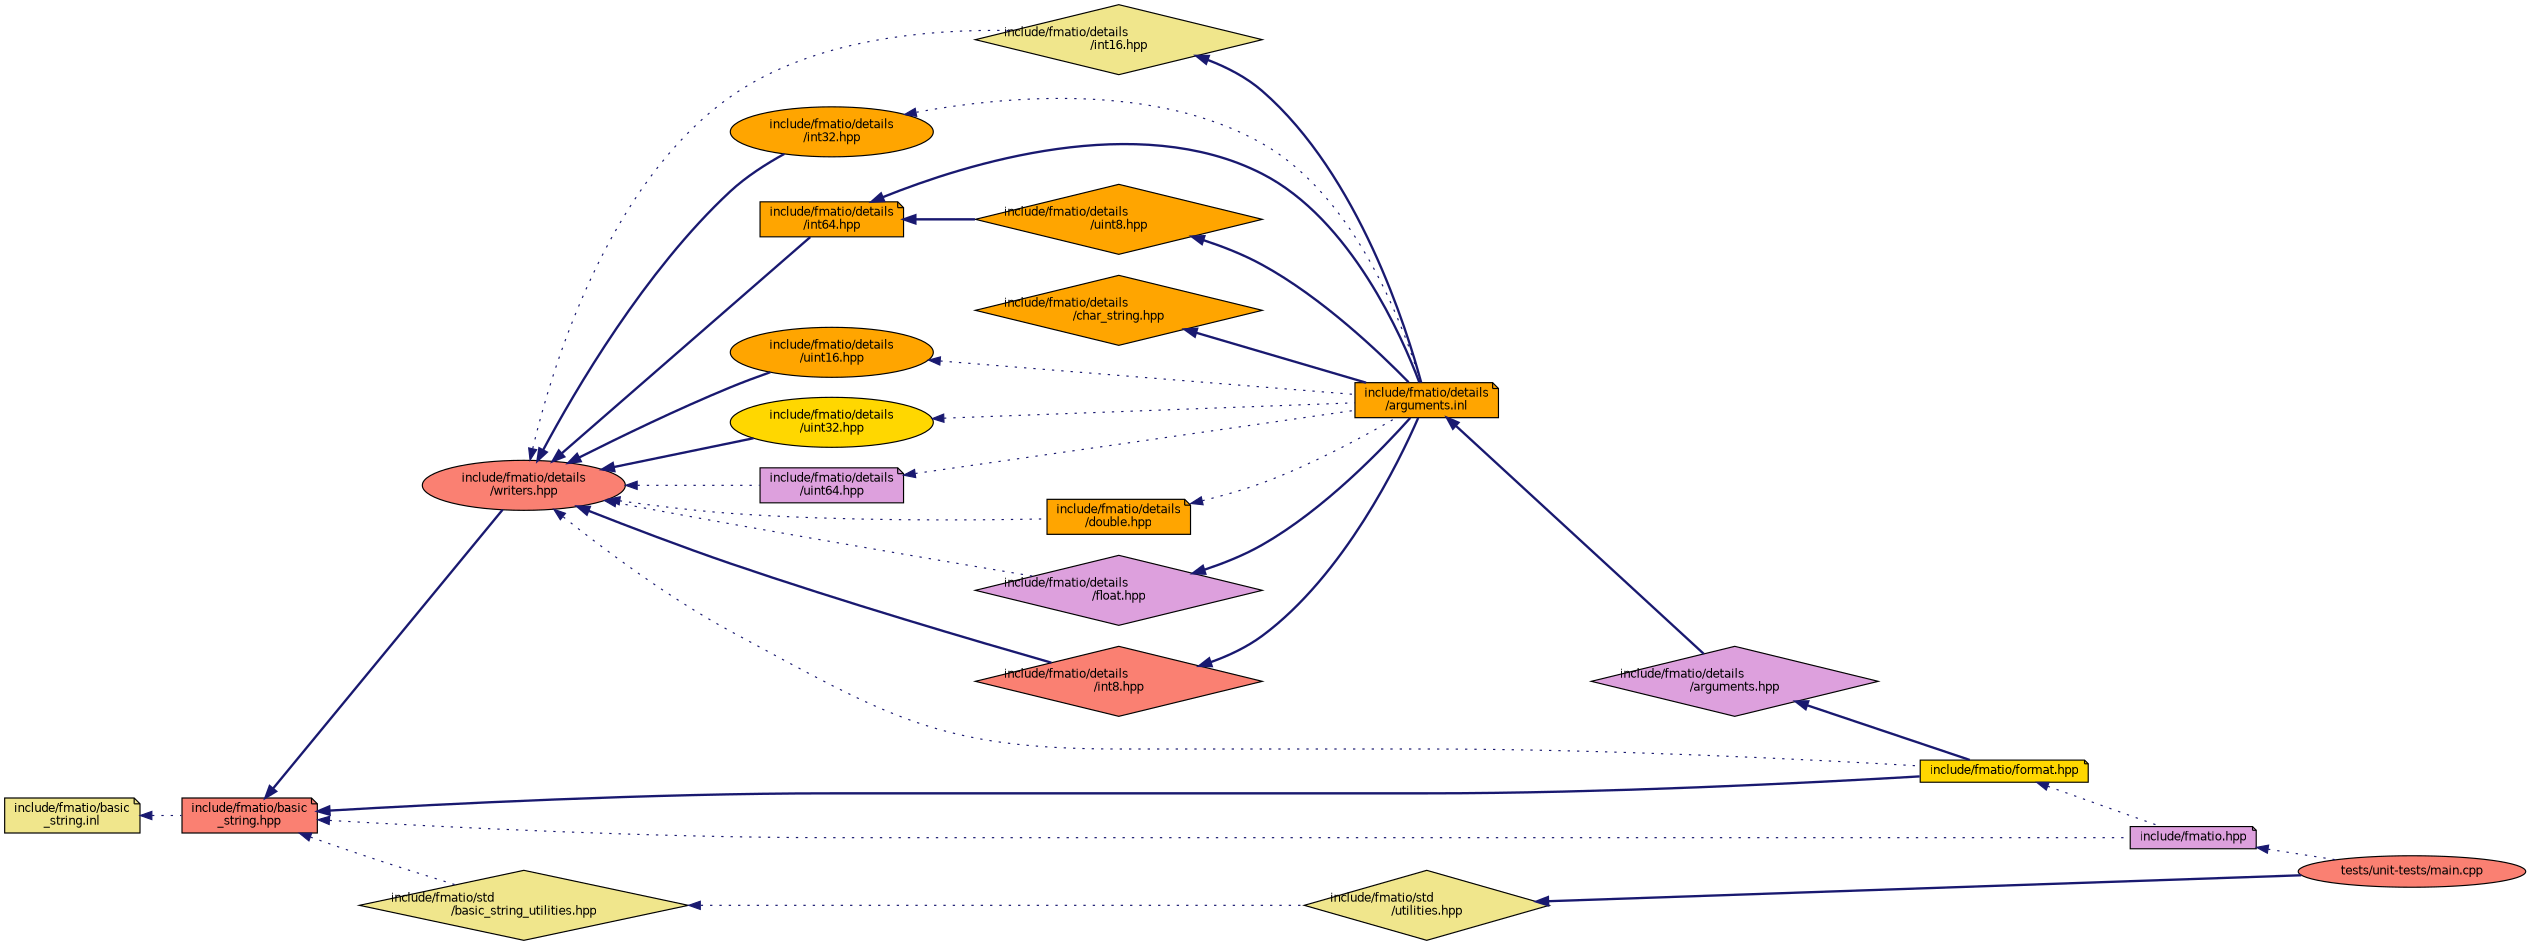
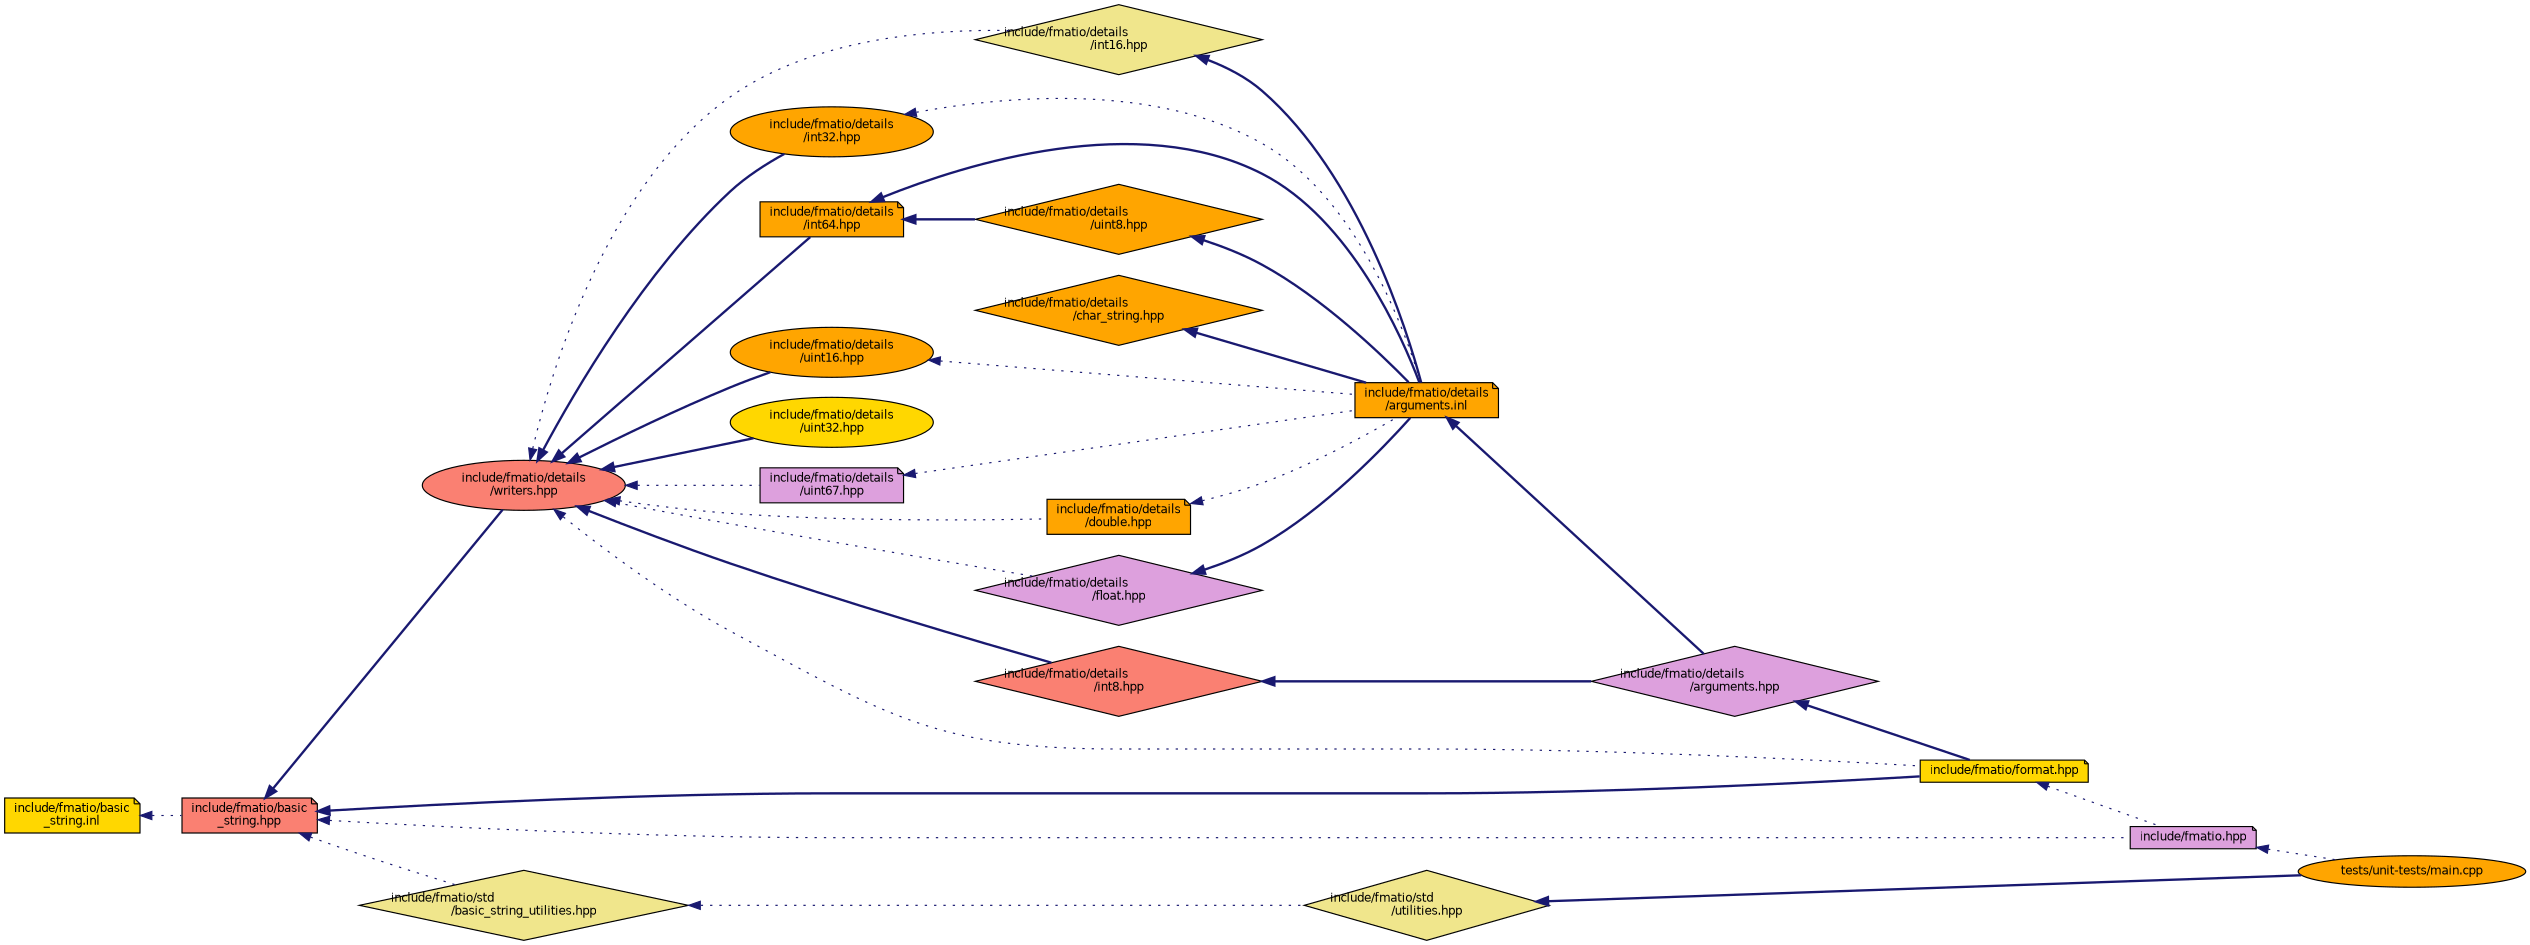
  digraph {
    rankdir=LR
    node [color=black fillcolor=orange fontname=Helvetica fontsize=10 shape=note style=filled]
    edge [color=midnightblue dir=back fontname=Helvetica fontsize=10 labelfontname=Helvetica labelfontsize=10 style=bold]
-   n1 [fillcolor=khaki fontcolor=black height=0.2 label="include/fmatio/basic\l_string.inl" width=0.4]
+   n1 [fillcolor=gold fontcolor=black height=0.2 label="include/fmatio/basic\l_string.inl" width=0.4]
    n2 [fillcolor=salmon height=0.2 label="include/fmatio/basic\l_string.hpp" width=0.4]
    n3 [fillcolor=plum height=0.2 label="include/fmatio.hpp" width=0.4]
    n4 [fillcolor=salmon height=0.2 label="include/fmatio/details\l/writers.hpp" shape=ellipse width=0.4]
    n5 [fillcolor=gold height=0.2 label="include/fmatio/format.hpp" width=0.4]
    n6 [fillcolor=khaki height=0.2 label="include/fmatio/std\l/basic_string_utilities.hpp" shape=diamond width=0.4]
-   n7 [fillcolor=salmon height=0.2 label="tests/unit-tests/main.cpp" shape=ellipse width=0.4]
+   n7 [height=0.2 label="tests/unit-tests/main.cpp" shape=ellipse width=0.4]
    n8 [height=0.2 label="include/fmatio/details\l/double.hpp" width=0.4]
    n9 [fillcolor=plum height=0.2 label="include/fmatio/details\l/float.hpp" shape=diamond width=0.4]
    n10 [fillcolor=khaki height=0.2 label="include/fmatio/details\l/int16.hpp" shape=diamond width=0.4]
    n11 [height=0.2 label="include/fmatio/details\l/int32.hpp" shape=ellipse width=0.4]
    n12 [height=0.2 label="include/fmatio/details\l/int64.hpp" width=0.4]
    n13 [fillcolor=salmon height=0.2 label="include/fmatio/details\l/int8.hpp" shape=diamond width=0.4]
    n14 [height=0.2 label="include/fmatio/details\l/uint16.hpp" shape=ellipse width=0.4]
    n15 [fillcolor=gold height=0.2 label="include/fmatio/details\l/uint32.hpp" shape=ellipse width=0.4]
-   n16 [fillcolor=plum height=0.2 label="include/fmatio/details\l/uint64.hpp" width=0.4]
+   n16 [fillcolor=plum height=0.2 label="include/fmatio/details\l/uint67.hpp" width=0.4]
    n17 [fillcolor=khaki height=0.2 label="include/fmatio/std\l/utilities.hpp" shape=diamond width=0.4]
    n18 [height=0.2 label="include/fmatio/details\l/char_string.hpp" shape=diamond width=0.4]
    n19 [height=0.2 label="include/fmatio/details\l/arguments.inl" width=0.4]
    n20 [height=0.2 label="include/fmatio/details\l/uint8.hpp" shape=diamond width=0.4]
    n21 [fillcolor=plum height=0.2 label="include/fmatio/details\l/arguments.hpp" shape=diamond width=0.4]
    n1 -> n2 [style=dotted]
    n2 -> n3 [style=dotted]
    n2 -> n4
    n2 -> n5
    n2 -> n6 [style=dotted]
    n3 -> n7 [style=dotted]
    n4 -> n5 [style=dotted]
    n4 -> n8 [style=dotted]
    n4 -> n9 [style=dotted]
    n4 -> n10 [style=dotted]
    n4 -> n11
    n4 -> n12
    n4 -> n13
    n4 -> n14
    n4 -> n15
    n4 -> n16 [style=dotted]
    n5 -> n3 [style=dotted]
    n6 -> n17 [style=dotted]
    n8 -> n19 [style=dotted]
    n9 -> n19
    n10 -> n19
    n11 -> n19 [style=dotted]
    n12 -> n19
    n12 -> n20
-   n13 -> n19
+   n13 -> n21
    n14 -> n19 [style=dotted]
-   n15 -> n19 [style=dotted]
    n16 -> n19 [style=dotted]
    n17 -> n7
    n18 -> n19
    n19 -> n21
    n20 -> n19
    n21 -> n5
  }
